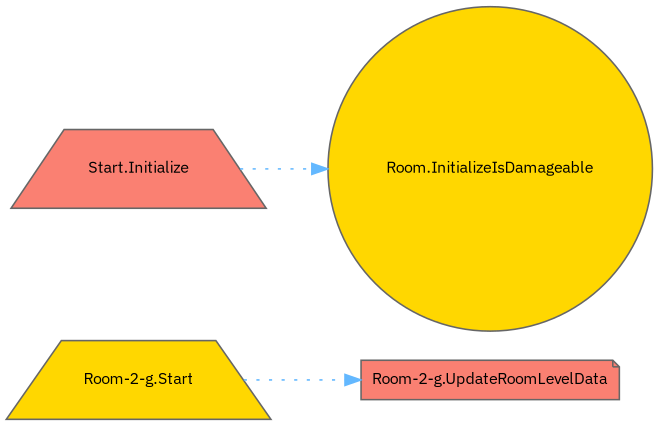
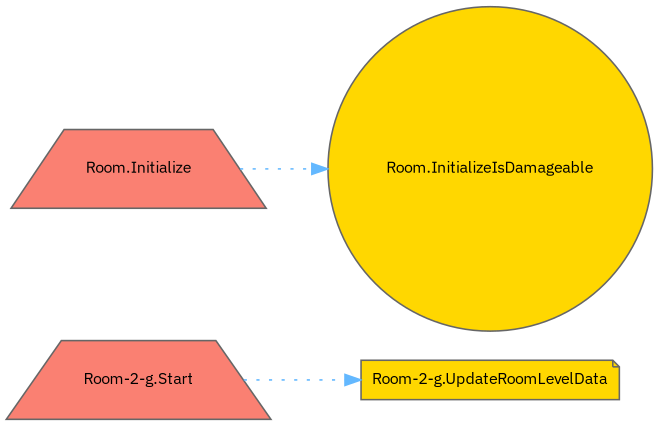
  digraph {
    fontname="IBM Plex Sans"
    rankdir=LR
    node [color=grey40 fillcolor=gold fontname="IBM Plex Sans" fontsize=10 margin=0.1 shape=trapezium style=filled]
    edge [color=steelblue1 fontname="IBM Plex Sans" fontsize=10 labelfontname=Helvetica labelfontsize=10 style=dotted]
-   n1 [color=gray40 fontcolor=black height=0.2 label="Room-2-g.Start" width=0.4]
-   n2 [fillcolor=salmon height=0.2 label="Room-2-g.UpdateRoomLevelData" shape=note width=0.4]
-   n3 [fillcolor=salmon height=0.2 label="Start.Initialize" width=0.4]
+   n1 [color=gray40 fillcolor=salmon fontcolor=black height=0.2 label="Room-2-g.Start" width=0.4]
+   n2 [height=0.2 label="Room-2-g.UpdateRoomLevelData" shape=note width=0.4]
+   n3 [fillcolor=salmon height=0.2 label="Room.Initialize" width=0.4]
    n4 [height=0.2 label="Room.InitializeIsDamageable" shape=circle width=0.4]
    n1 -> n2
    n3 -> n4
  }
